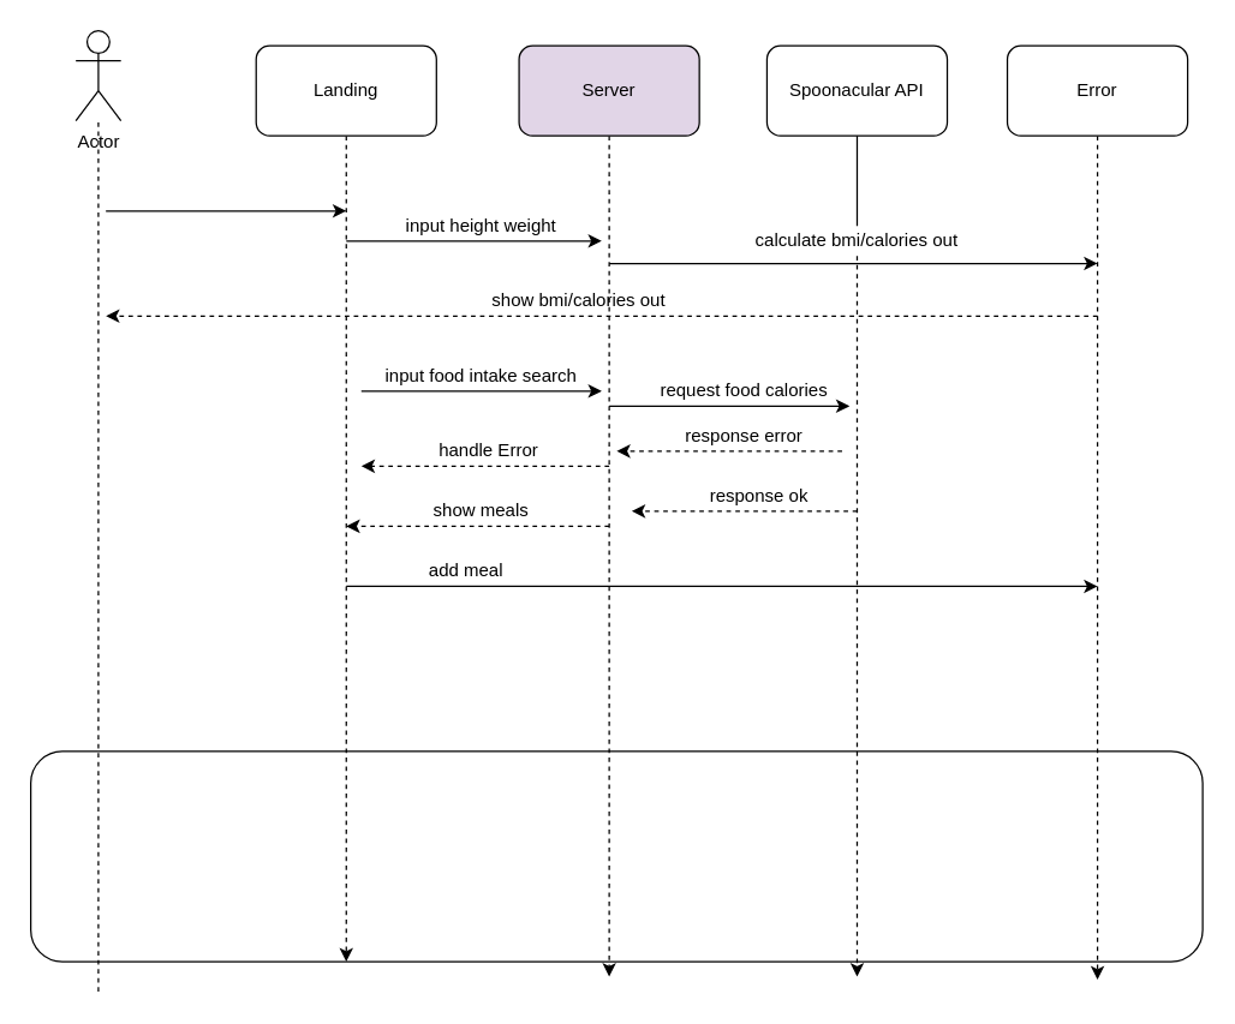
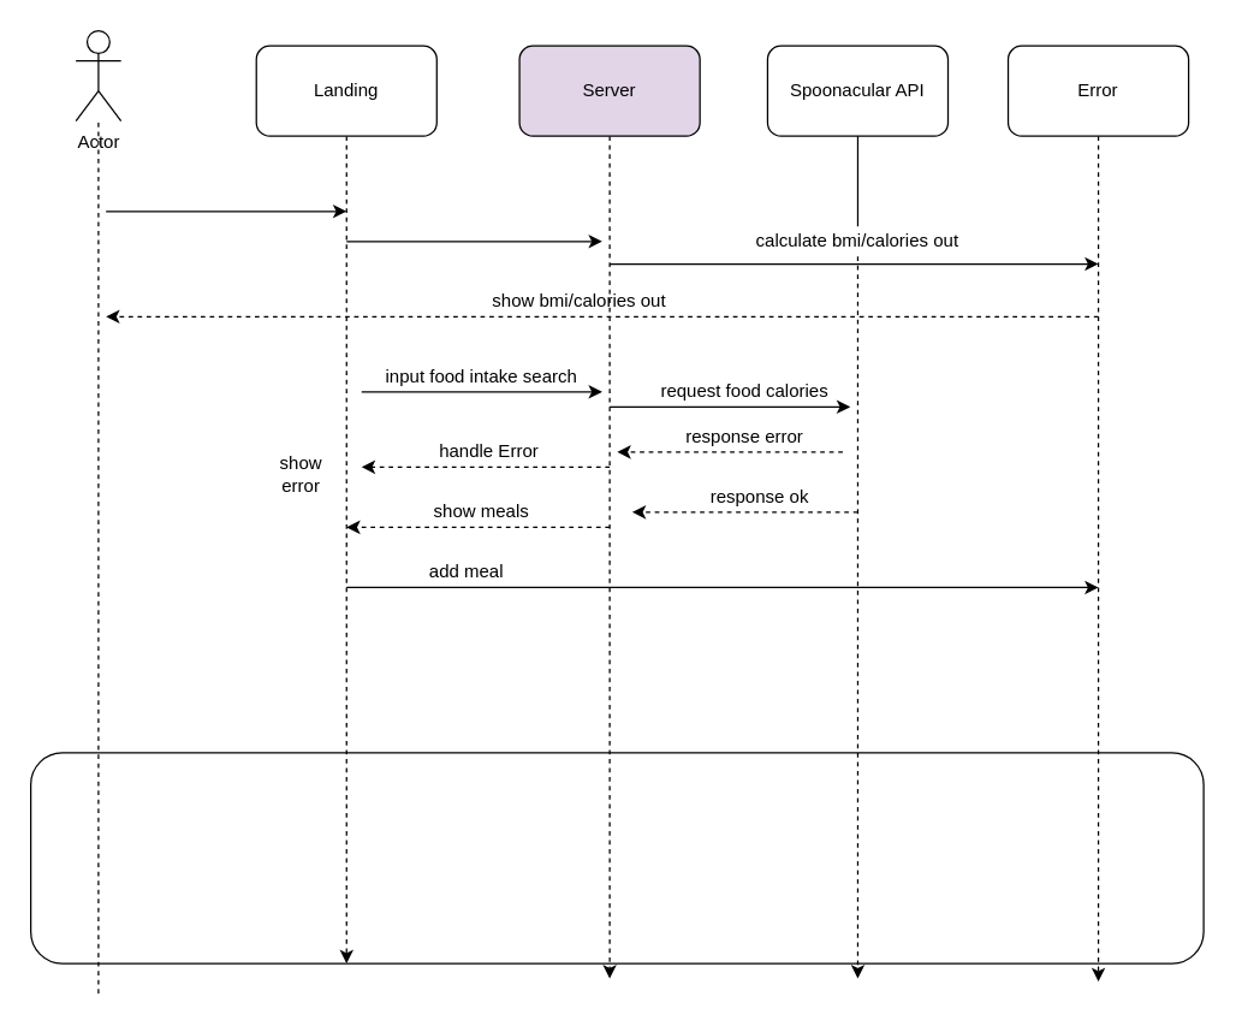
  <mxCell id="0" />
  <mxCell id="1" parent="0" />
  <mxCell id="2" style="edgeStyle=orthogonalEdgeStyle;rounded=0;orthogonalLoop=1;jettySize=auto;html=1;dashed=1;" edge="1" parent="1" source="3"><mxGeometry relative="1" as="geometry"><mxPoint x="230" y="640" as="targetPoint" /><Array as="points"><mxPoint x="230" y="160" /><mxPoint x="230" y="160" /></Array></mxGeometry></mxCell>
  <mxCell id="3" value="Landing" style="rounded=1;whiteSpace=wrap;html=1;" vertex="1" parent="1"><mxGeometry x="170" y="30" width="120" height="60" as="geometry" /></mxCell>
  <mxCell id="4" style="edgeStyle=orthogonalEdgeStyle;rounded=0;orthogonalLoop=1;jettySize=auto;html=1;dashed=1;" edge="1" parent="1" source="5"><mxGeometry relative="1" as="geometry"><mxPoint x="405" y="650" as="targetPoint" /></mxGeometry></mxCell>
  <mxCell id="5" value="Server" style="rounded=1;whiteSpace=wrap;html=1;fillColor=#e1d5e7;" vertex="1" parent="1"><mxGeometry x="345" y="30" width="120" height="60" as="geometry" /></mxCell>
  <mxCell id="6" style="edgeStyle=orthogonalEdgeStyle;rounded=0;orthogonalLoop=1;jettySize=auto;html=1;exitX=0.5;exitY=1;exitDx=0;exitDy=0;dashed=1;startArrow=none;" edge="1" parent="1" source="16"><mxGeometry relative="1" as="geometry"><mxPoint x="570" y="650" as="targetPoint" /></mxGeometry></mxCell>
  <mxCell id="7" value="Spoonacular API" style="rounded=1;whiteSpace=wrap;html=1;" vertex="1" parent="1"><mxGeometry x="510" y="30" width="120" height="60" as="geometry" /></mxCell>
  <mxCell id="8" style="edgeStyle=orthogonalEdgeStyle;rounded=0;orthogonalLoop=1;jettySize=auto;html=1;dashed=1;" edge="1" parent="1" source="9"><mxGeometry relative="1" as="geometry"><mxPoint x="730" y="652" as="targetPoint" /></mxGeometry></mxCell>
  <mxCell id="9" value="Error" style="rounded=1;whiteSpace=wrap;html=1;" vertex="1" parent="1"><mxGeometry x="670" y="30" width="120" height="60" as="geometry" /></mxCell>
  <mxCell id="10" value="Actor" style="shape=umlActor;verticalLabelPosition=bottom;verticalAlign=top;html=1;outlineConnect=0;" vertex="1" parent="1"><mxGeometry x="50" width="30" height="60" as="geometry" y="20" /></mxCell>
  <mxCell id="11" value="" style="endArrow=none;dashed=1;html=1;" edge="1" parent="1" target="10"><mxGeometry width="50" height="50" relative="1" as="geometry"><mxPoint x="65" y="660" as="sourcePoint" /><mxPoint x="64.5" y="160" as="targetPoint" /></mxGeometry></mxCell>
  <mxCell id="12" value="" style="endArrow=classic;html=1;" edge="1" parent="1"><mxGeometry width="50" height="50" relative="1" as="geometry"><mxPoint x="70" y="140" as="sourcePoint" /><mxPoint x="230" y="140" as="targetPoint" /><Array as="points"><mxPoint x="100" y="140" /></Array></mxGeometry></mxCell>
  <mxCell id="13" value="" style="endArrow=classic;html=1;" edge="1" parent="1"><mxGeometry width="50" height="50" relative="1" as="geometry"><mxPoint x="230" y="160" as="sourcePoint" /><mxPoint x="400" y="160" as="targetPoint" /></mxGeometry></mxCell>
- <mxCell id="14" value="input height weight" style="text;html=1;strokeColor=none;fillColor=none;align=center;verticalAlign=middle;whiteSpace=wrap;rounded=0;" vertex="1" parent="1"><mxGeometry x="260" y="140" width="120" height="20" as="geometry" /></mxCell>
  <mxCell id="15" value="" style="endArrow=classic;html=1;" edge="1" parent="1"><mxGeometry width="50" height="50" relative="1" as="geometry"><mxPoint x="405" y="175" as="sourcePoint" /><mxPoint x="730" y="175" as="targetPoint" /></mxGeometry></mxCell>
  <mxCell id="16" value="calculate bmi/calories out" style="text;html=1;strokeColor=none;fillColor=none;align=center;verticalAlign=middle;whiteSpace=wrap;rounded=0;" vertex="1" parent="1"><mxGeometry x="490" y="150" width="160" height="20" as="geometry" /></mxCell>
  <mxCell id="17" value="" style="edgeStyle=orthogonalEdgeStyle;rounded=0;orthogonalLoop=1;jettySize=auto;html=1;exitX=0.5;exitY=1;exitDx=0;exitDy=0;dashed=0;endArrow=none;" edge="1" parent="1" source="7" target="16"><mxGeometry relative="1" as="geometry"><mxPoint x="570" y="650" as="targetPoint" /><mxPoint x="570" y="90" as="sourcePoint" /></mxGeometry></mxCell>
  <mxCell id="18" value="" style="rounded=1;whiteSpace=wrap;html=1;gradientColor=#ffffff;fillColor=none;" vertex="1" parent="1"><mxGeometry x="20" y="500" width="780" height="140" as="geometry" /></mxCell>
  <mxCell id="19" value="" style="endArrow=classic;html=1;dashed=1;" edge="1" parent="1"><mxGeometry width="50" height="50" relative="1" as="geometry"><mxPoint x="730" y="210" as="sourcePoint" /><mxPoint x="70" y="210" as="targetPoint" /></mxGeometry></mxCell>
  <mxCell id="20" value="show bmi/calories out" style="text;html=1;strokeColor=none;fillColor=none;align=center;verticalAlign=middle;whiteSpace=wrap;rounded=0;" vertex="1" parent="1"><mxGeometry x="320" y="190" width="130" height="20" as="geometry" /></mxCell>
  <mxCell id="21" value="" style="endArrow=classic;html=1;" edge="1" parent="1"><mxGeometry width="50" height="50" relative="1" as="geometry"><mxPoint x="240" y="260" as="sourcePoint" /><mxPoint x="400" y="260" as="targetPoint" /><Array as="points"><mxPoint x="270" y="260" /><mxPoint x="340" y="260" /></Array></mxGeometry></mxCell>
  <mxCell id="22" value="input food intake search" style="text;html=1;strokeColor=none;fillColor=none;align=center;verticalAlign=middle;whiteSpace=wrap;rounded=0;" vertex="1" parent="1"><mxGeometry x="250" y="240" width="140" height="20" as="geometry" /></mxCell>
  <mxCell id="23" value="" style="endArrow=classic;html=1;" edge="1" parent="1"><mxGeometry width="50" height="50" relative="1" as="geometry"><mxPoint x="405" y="270" as="sourcePoint" /><mxPoint x="565" y="270" as="targetPoint" /><Array as="points"><mxPoint x="435" y="270" /><mxPoint x="505" y="270" /></Array></mxGeometry></mxCell>
  <mxCell id="24" value="request food calories" style="text;html=1;strokeColor=none;fillColor=none;align=center;verticalAlign=middle;whiteSpace=wrap;rounded=0;" vertex="1" parent="1"><mxGeometry x="430" y="250" width="130" height="20" as="geometry" /></mxCell>
  <mxCell id="25" value="" style="endArrow=classic;html=1;dashed=1;" edge="1" parent="1"><mxGeometry width="50" height="50" relative="1" as="geometry"><mxPoint x="560" y="300" as="sourcePoint" /><mxPoint x="410" y="300" as="targetPoint" /></mxGeometry></mxCell>
  <mxCell id="26" value="response error" style="text;html=1;strokeColor=none;fillColor=none;align=center;verticalAlign=middle;whiteSpace=wrap;rounded=0;" vertex="1" parent="1"><mxGeometry x="430" y="280" width="130" height="20" as="geometry" /></mxCell>
  <mxCell id="27" value="" style="endArrow=classic;html=1;dashed=1;" edge="1" parent="1"><mxGeometry width="50" height="50" relative="1" as="geometry"><mxPoint x="405" y="310" as="sourcePoint" /><mxPoint x="240" y="310" as="targetPoint" /></mxGeometry></mxCell>
  <mxCell id="28" value="handle Error" style="text;html=1;strokeColor=none;fillColor=none;align=center;verticalAlign=middle;whiteSpace=wrap;rounded=0;" vertex="1" parent="1"><mxGeometry x="260" y="290" width="130" height="20" as="geometry" /></mxCell>
+ <mxCell id="29" value="show error" style="text;html=1;strokeColor=none;fillColor=none;align=center;verticalAlign=middle;whiteSpace=wrap;rounded=0;" vertex="1" parent="1"><mxGeometry x="180" y="300" width="40" height="30" as="geometry" /></mxCell>
  <mxCell id="30" value="" style="endArrow=classic;html=1;dashed=1;" edge="1" parent="1"><mxGeometry width="50" height="50" relative="1" as="geometry"><mxPoint x="570" y="340" as="sourcePoint" /><mxPoint x="420" y="340" as="targetPoint" /><Array as="points"><mxPoint x="500" y="340" /></Array></mxGeometry></mxCell>
  <mxCell id="31" value="response ok" style="text;html=1;strokeColor=none;fillColor=none;align=center;verticalAlign=middle;whiteSpace=wrap;rounded=0;" vertex="1" parent="1"><mxGeometry x="440" y="320" width="130" height="20" as="geometry" /></mxCell>
  <mxCell id="32" value="" style="endArrow=classic;html=1;dashed=1;" edge="1" parent="1"><mxGeometry width="50" height="50" relative="1" as="geometry"><mxPoint x="405" y="350" as="sourcePoint" /><mxPoint x="230" y="350" as="targetPoint" /><Array as="points"><mxPoint x="335" y="350" /></Array></mxGeometry></mxCell>
  <mxCell id="33" value="show meals" style="text;html=1;strokeColor=none;fillColor=none;align=center;verticalAlign=middle;whiteSpace=wrap;rounded=0;" vertex="1" parent="1"><mxGeometry x="255" y="330" width="130" height="20" as="geometry" /></mxCell>
  <mxCell id="34" value="" style="endArrow=classic;html=1;" edge="1" parent="1"><mxGeometry width="50" height="50" relative="1" as="geometry"><mxPoint x="230" y="390" as="sourcePoint" /><mxPoint x="730" y="390" as="targetPoint" /><Array as="points"><mxPoint x="270" y="390" /></Array></mxGeometry></mxCell>
  <mxCell id="35" value="add meal" style="text;html=1;strokeColor=none;fillColor=none;align=center;verticalAlign=middle;whiteSpace=wrap;rounded=0;" vertex="1" parent="1"><mxGeometry x="240" y="370" width="140" height="20" as="geometry" /></mxCell>
